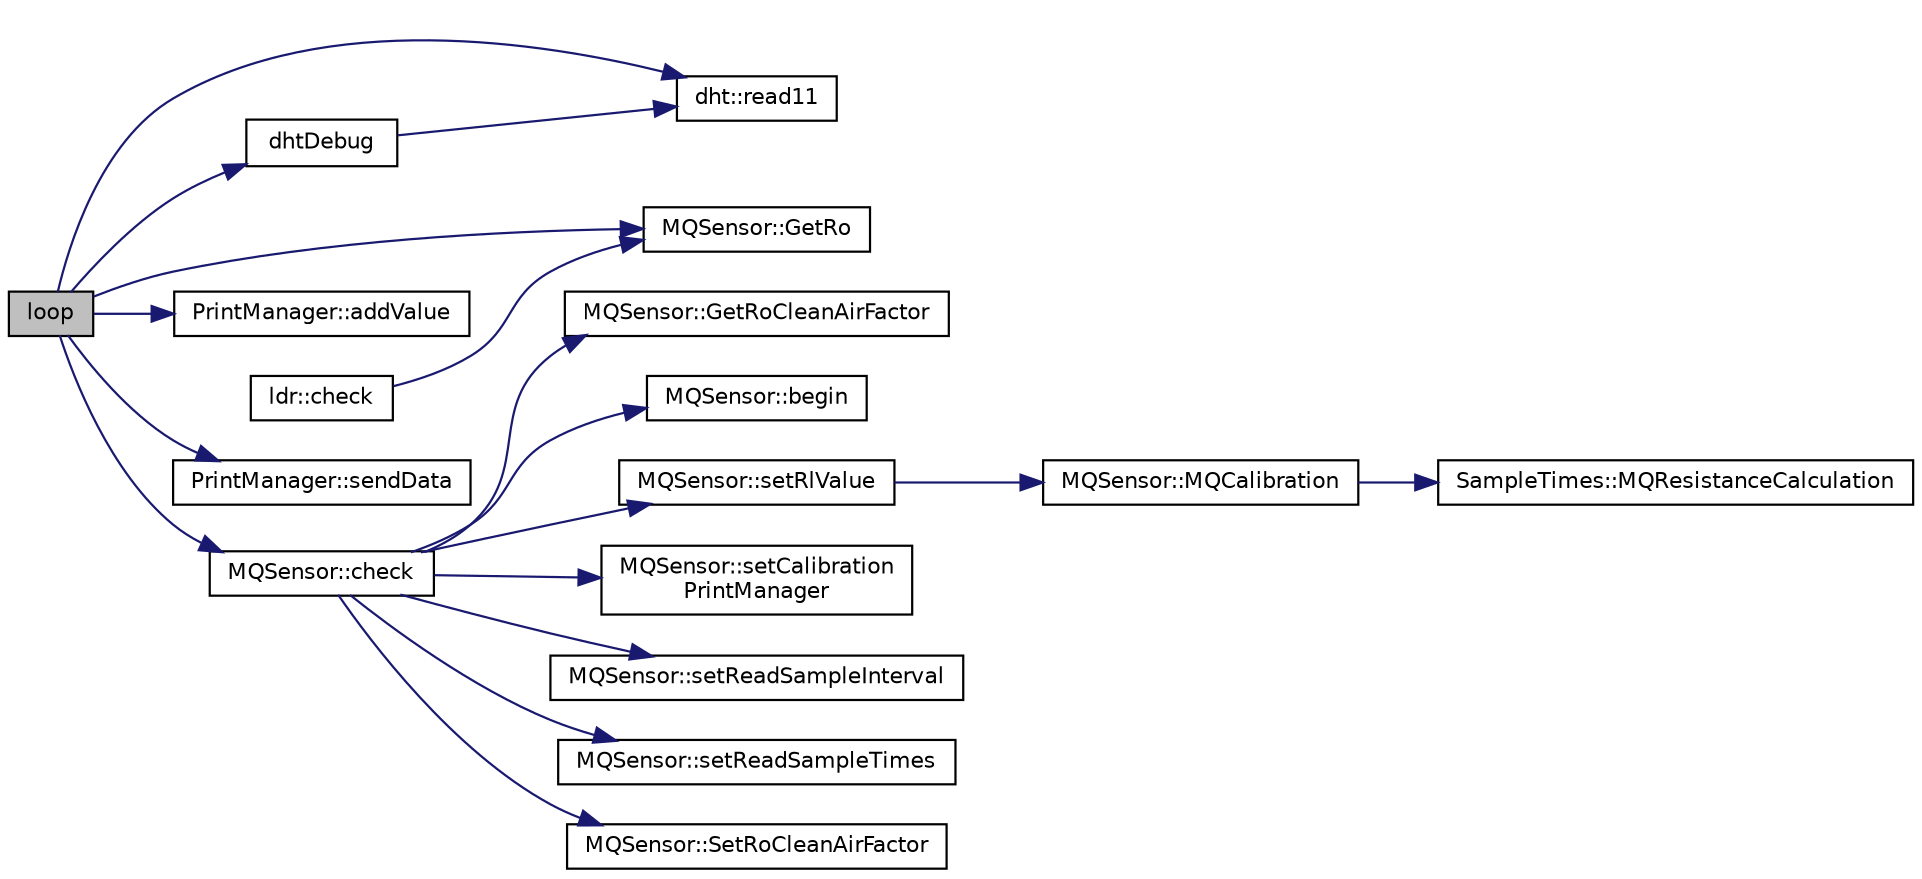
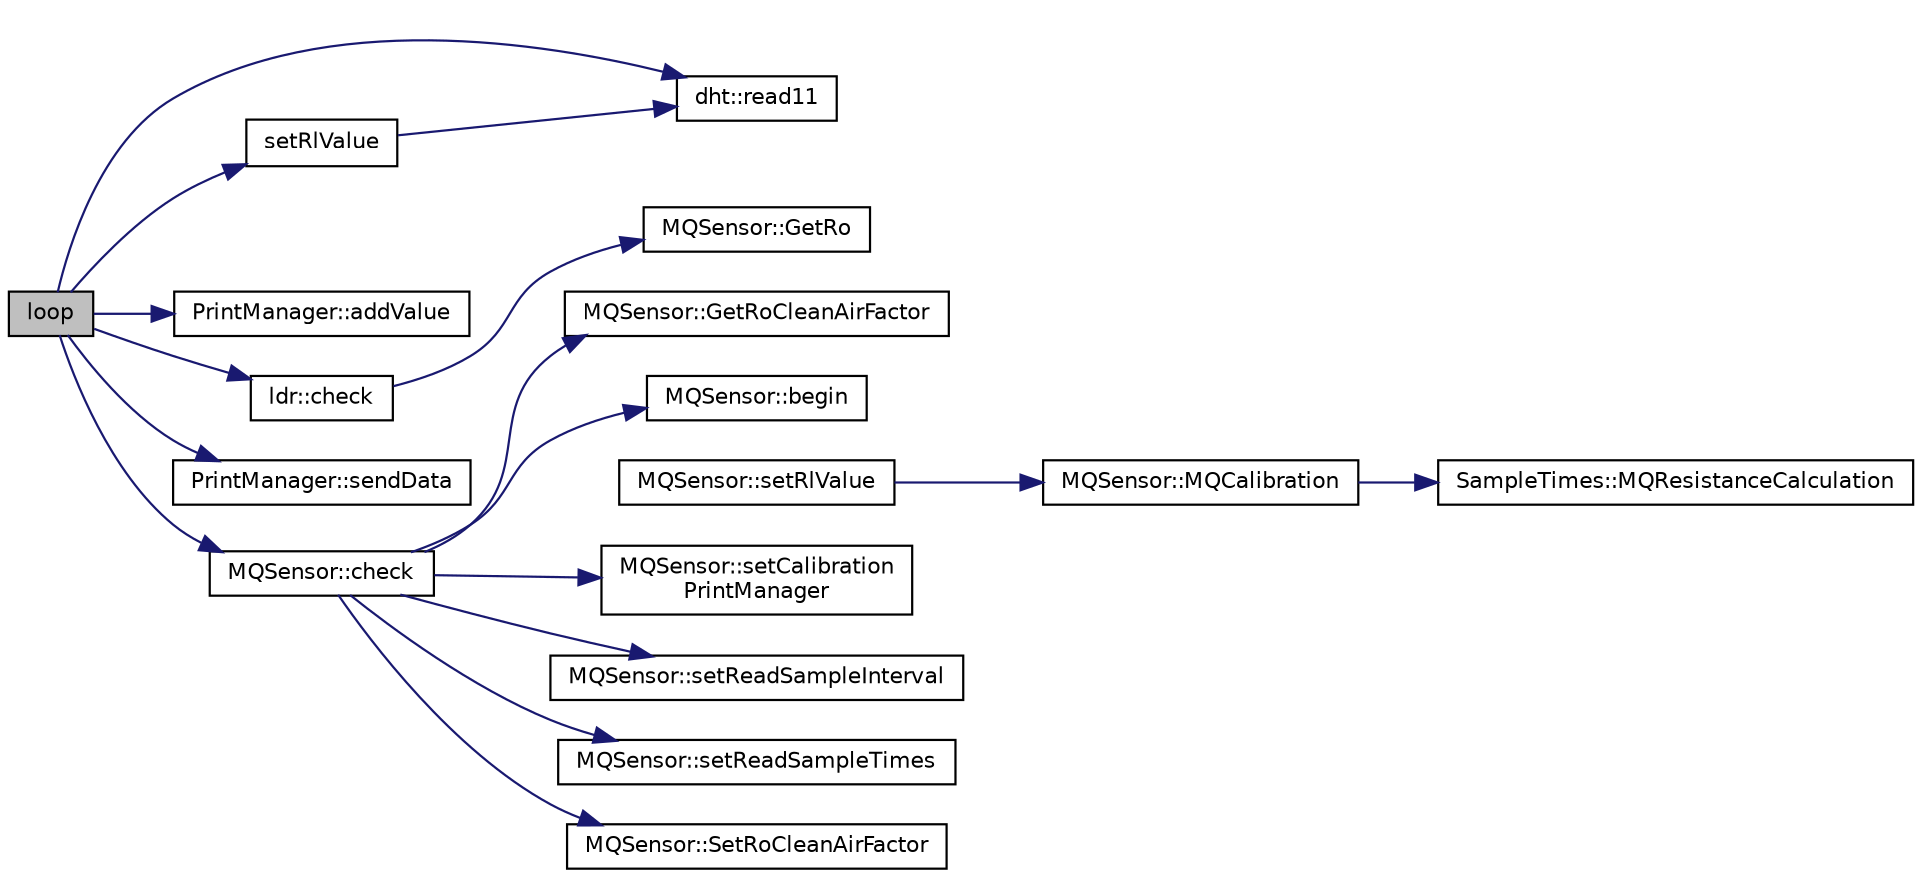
  digraph {
    rankdir=LR
    node [color=black fillcolor=white fontname=Helvetica fontsize=10 shape=record style=filled]
    edge [color=midnightblue fontname=Helvetica fontsize=10 labelfontname=Helvetica labelfontsize=10 style=solid]
    n1 [fillcolor=grey75 fontcolor=black height=0.2 label=loop width=0.4]
-   n2 [height=0.2 label=dhtDebug width=0.4]
+   n2 [height=0.2 label=setRlValue width=0.4]
    n3 [height=0.2 label="dht::read11" width=0.4]
    n4 [height=0.2 label="ldr::check" width=0.4]
    n5 [height=0.2 label="PrintManager::addValue" width=0.4]
    n6 [height=0.2 label="MQSensor::check" width=0.4]
    n7 [height=0.2 label="PrintManager::sendData" width=0.4]
    n8 [height=0.2 label="MQSensor::GetRo" width=0.4]
    n9 [height=0.2 label="MQSensor::begin" width=0.4]
    n10 [height=0.2 label="MQSensor::setRlValue" width=0.4]
    n11 [height=0.2 label="MQSensor::setCalibration\lPrintManager" width=0.4]
    n12 [height=0.2 label="MQSensor::setReadSampleInterval" width=0.4]
    n13 [height=0.2 label="MQSensor::setReadSampleTimes" width=0.4]
    n14 [height=0.2 label="MQSensor::SetRoCleanAirFactor" width=0.4]
    n15 [height=0.2 label="MQSensor::GetRoCleanAirFactor" width=0.4]
    n16 [height=0.2 label="MQSensor::MQCalibration" width=0.4]
    n17 [height=0.2 label="SampleTimes::MQResistanceCalculation" width=0.4]
    n1 -> n2
    n1 -> n3
-   n1 -> n8
+   n1 -> n4
    n1 -> n5
    n1 -> n6
    n1 -> n7
    n2 -> n3
    n4 -> n8
    n6 -> n9
-   n6 -> n10
    n6 -> n11
    n6 -> n12
    n6 -> n13
    n6 -> n14
    n6 -> n15
    n10 -> n16
    n16 -> n17
  }
